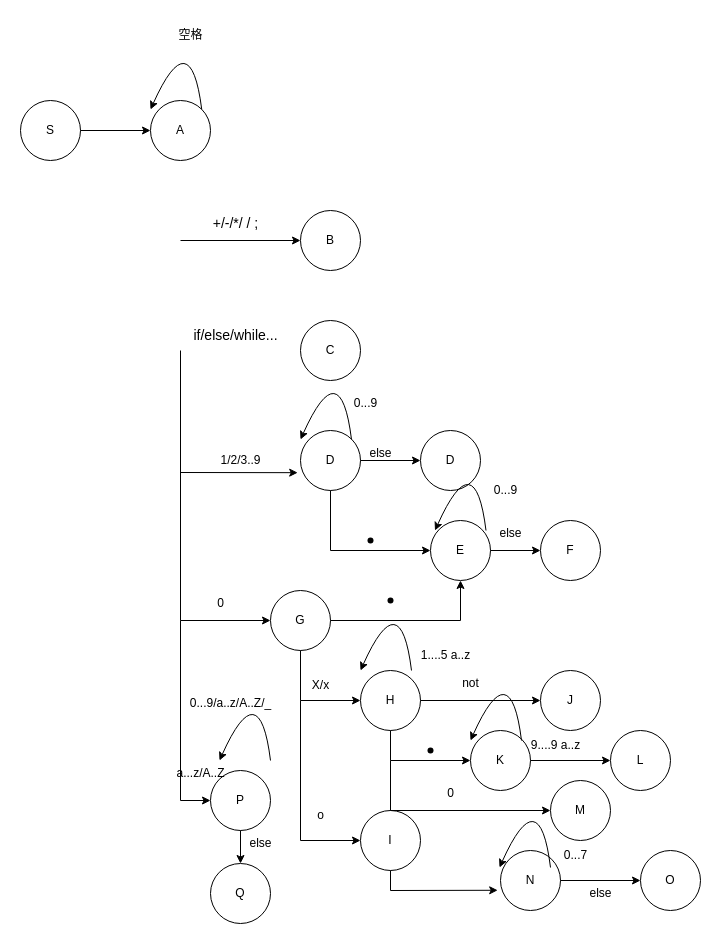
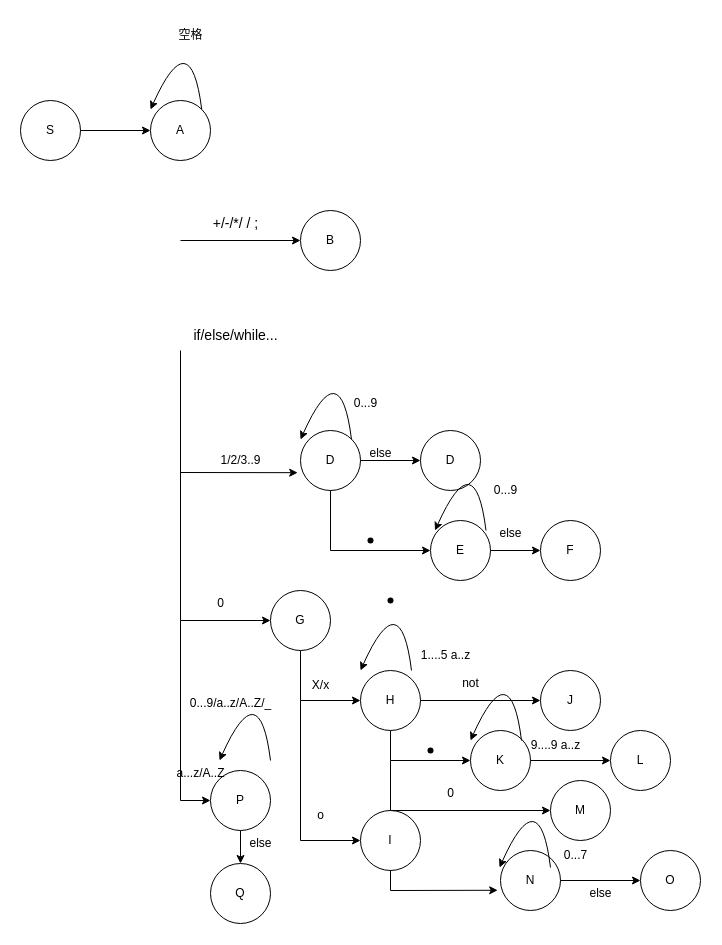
  <mxCell id="0" />
  <mxCell id="1" parent="0" />
  <mxCell id="2" value="S" style="ellipse;whiteSpace=wrap;html=1;aspect=fixed;" vertex="1" parent="1"><mxGeometry x="20" y="100" width="60" height="60" as="geometry" /></mxCell>
  <mxCell id="3" value="A" style="ellipse;whiteSpace=wrap;html=1;aspect=fixed;" vertex="1" parent="1"><mxGeometry x="150" y="100" width="60" height="60" as="geometry" /></mxCell>
- <mxCell id="4" value="C" style="ellipse;whiteSpace=wrap;html=1;aspect=fixed;" vertex="1" parent="1"><mxGeometry x="300" y="320" width="60" height="60" as="geometry" /></mxCell>
  <mxCell id="5" value="B" style="ellipse;whiteSpace=wrap;html=1;aspect=fixed;" vertex="1" parent="1"><mxGeometry x="300" y="210" width="60" height="60" as="geometry" /></mxCell>
  <mxCell id="6" value="" style="endArrow=classic;html=1;rounded=0;exitX=1;exitY=0.5;exitDx=0;exitDy=0;entryX=0;entryY=0.5;entryDx=0;entryDy=0;" edge="1" parent="1" source="2" target="3"><mxGeometry width="50" height="50" relative="1" as="geometry"><mxPoint x="290" y="170" as="sourcePoint" /><mxPoint x="120" y="130" as="targetPoint" /></mxGeometry></mxCell>
  <mxCell id="7" value="" style="curved=1;endArrow=classic;html=1;rounded=0;exitX=1;exitY=0;exitDx=0;exitDy=0;" edge="1" parent="1" source="3"><mxGeometry width="50" height="50" relative="1" as="geometry"><mxPoint x="180" y="40" as="sourcePoint" /><mxPoint x="150" y="109" as="targetPoint" /><Array as="points"><mxPoint x="190" y="20" /></Array></mxGeometry></mxCell>
  <mxCell id="8" value="空格" style="text;html=1;align=center;verticalAlign=middle;resizable=0;points=[];autosize=1;strokeColor=none;fillColor=none;" vertex="1" parent="1"><mxGeometry x="165" y="20" width="50" height="30" as="geometry" /></mxCell>
  <mxCell id="9" value="" style="endArrow=classic;html=1;rounded=0;" edge="1" parent="1" target="5"><mxGeometry width="50" height="50" relative="1" as="geometry"><mxPoint x="180" y="240" as="sourcePoint" /><mxPoint x="340" y="120" as="targetPoint" /></mxGeometry></mxCell>
  <mxCell id="10" value="&lt;font style=&quot;font-size: 14px;&quot;&gt;if/else/while...&lt;/font&gt;" style="text;html=1;align=center;verticalAlign=middle;resizable=0;points=[];autosize=1;strokeColor=none;fillColor=none;" vertex="1" parent="1"><mxGeometry x="180" y="320" width="110" height="30" as="geometry" /></mxCell>
  <mxCell id="11" value="&lt;font style=&quot;font-size: 14px;&quot;&gt;+/-/*/ / ;&lt;/font&gt;" style="text;html=1;align=center;verticalAlign=middle;resizable=0;points=[];autosize=1;strokeColor=none;fillColor=none;" vertex="1" parent="1"><mxGeometry x="200" y="208" width="70" height="30" as="geometry" /></mxCell>
  <mxCell id="12" value="D" style="ellipse;whiteSpace=wrap;html=1;aspect=fixed;" vertex="1" parent="1"><mxGeometry x="300" y="430" width="60" height="60" as="geometry" /></mxCell>
  <mxCell id="13" value="" style="endArrow=classic;html=1;rounded=0;exitX=0;exitY=1;exitDx=0;exitDy=0;exitPerimeter=0;entryX=-0.047;entryY=0.703;entryDx=0;entryDy=0;entryPerimeter=0;" edge="1" parent="1" source="10" target="12"><mxGeometry width="50" height="50" relative="1" as="geometry"><mxPoint x="290" y="370" as="sourcePoint" /><mxPoint x="178" y="520" as="targetPoint" /><Array as="points"><mxPoint x="180" y="472" /></Array></mxGeometry></mxCell>
  <mxCell id="14" value="1/2/3..9" style="text;html=1;align=center;verticalAlign=middle;resizable=0;points=[];autosize=1;strokeColor=none;fillColor=none;" vertex="1" parent="1"><mxGeometry x="210" y="445" width="60" height="30" as="geometry" /></mxCell>
  <mxCell id="15" value="" style="curved=1;endArrow=classic;html=1;rounded=0;exitX=1;exitY=0;exitDx=0;exitDy=0;" edge="1" parent="1"><mxGeometry width="50" height="50" relative="1" as="geometry"><mxPoint x="351" y="439" as="sourcePoint" /><mxPoint x="300" y="439" as="targetPoint" /><Array as="points"><mxPoint x="340" y="350" /></Array></mxGeometry></mxCell>
  <mxCell id="16" value="0...9" style="text;html=1;align=center;verticalAlign=middle;resizable=0;points=[];autosize=1;strokeColor=none;fillColor=none;" vertex="1" parent="1"><mxGeometry x="340" y="388" width="50" height="30" as="geometry" /></mxCell>
  <mxCell id="17" value="D" style="ellipse;whiteSpace=wrap;html=1;aspect=fixed;" vertex="1" parent="1"><mxGeometry x="420" y="430" width="60" height="60" as="geometry" /></mxCell>
  <mxCell id="18" value="" style="endArrow=classic;html=1;rounded=0;entryX=0;entryY=0.5;entryDx=0;entryDy=0;exitX=1;exitY=0.5;exitDx=0;exitDy=0;" edge="1" parent="1" source="12" target="17"><mxGeometry width="50" height="50" relative="1" as="geometry"><mxPoint x="290" y="340" as="sourcePoint" /><mxPoint x="340" y="290" as="targetPoint" /></mxGeometry></mxCell>
  <mxCell id="19" value="E" style="ellipse;whiteSpace=wrap;html=1;aspect=fixed;" vertex="1" parent="1"><mxGeometry x="430" y="520" width="60" height="60" as="geometry" /></mxCell>
  <mxCell id="20" value="" style="endArrow=classic;html=1;rounded=0;entryX=0;entryY=0.5;entryDx=0;entryDy=0;exitX=0.5;exitY=1;exitDx=0;exitDy=0;" edge="1" parent="1" source="12" target="19"><mxGeometry width="50" height="50" relative="1" as="geometry"><mxPoint x="335" y="520" as="sourcePoint" /><mxPoint x="395" y="520" as="targetPoint" /><Array as="points"><mxPoint x="330" y="550" /></Array></mxGeometry></mxCell>
  <mxCell id="21" value="" style="shape=waypoint;sketch=0;size=6;pointerEvents=1;points=[];fillColor=none;resizable=0;rotatable=0;perimeter=centerPerimeter;snapToPoint=1;" vertex="1" parent="1"><mxGeometry x="360" y="530" width="20" height="20" as="geometry" /></mxCell>
  <mxCell id="22" value="" style="curved=1;endArrow=classic;html=1;rounded=0;exitX=1;exitY=0;exitDx=0;exitDy=0;" edge="1" parent="1"><mxGeometry width="50" height="50" relative="1" as="geometry"><mxPoint x="485.5" y="530" as="sourcePoint" /><mxPoint x="434.5" y="530" as="targetPoint" /><Array as="points"><mxPoint x="474.5" y="441" /></Array></mxGeometry></mxCell>
  <mxCell id="23" value="0...9" style="text;html=1;align=center;verticalAlign=middle;resizable=0;points=[];autosize=1;strokeColor=none;fillColor=none;rotation=0;" vertex="1" parent="1"><mxGeometry x="480" y="475" width="50" height="30" as="geometry" /></mxCell>
  <mxCell id="24" value="" style="endArrow=classic;html=1;rounded=0;exitX=1;exitY=0.5;exitDx=0;exitDy=0;" edge="1" parent="1" source="19"><mxGeometry width="50" height="50" relative="1" as="geometry"><mxPoint x="290" y="340" as="sourcePoint" /><mxPoint x="540" y="550" as="targetPoint" /></mxGeometry></mxCell>
  <mxCell id="25" value="F" style="ellipse;whiteSpace=wrap;html=1;aspect=fixed;" vertex="1" parent="1"><mxGeometry x="540" y="520" width="60" height="60" as="geometry" /></mxCell>
  <mxCell id="26" value="G" style="ellipse;whiteSpace=wrap;html=1;aspect=fixed;" vertex="1" parent="1"><mxGeometry x="270" y="590" width="60" height="60" as="geometry" /></mxCell>
  <mxCell id="27" value="" style="endArrow=classic;html=1;rounded=0;entryX=0;entryY=0.5;entryDx=0;entryDy=0;" edge="1" parent="1" target="26"><mxGeometry width="50" height="50" relative="1" as="geometry"><mxPoint x="180" y="470" as="sourcePoint" /><mxPoint x="190" y="560" as="targetPoint" /><Array as="points"><mxPoint x="180" y="620" /></Array></mxGeometry></mxCell>
  <mxCell id="28" value="0" style="text;html=1;align=center;verticalAlign=middle;resizable=0;points=[];autosize=1;strokeColor=none;fillColor=none;" vertex="1" parent="1"><mxGeometry x="205" y="588" width="30" height="30" as="geometry" /></mxCell>
- <mxCell id="29" value="" style="endArrow=classic;html=1;rounded=0;exitX=1;exitY=0.5;exitDx=0;exitDy=0;entryX=0.5;entryY=1;entryDx=0;entryDy=0;" edge="1" parent="1" source="26" target="19"><mxGeometry width="50" height="50" relative="1" as="geometry"><mxPoint x="390" y="680" as="sourcePoint" /><mxPoint x="440" y="630" as="targetPoint" /><Array as="points"><mxPoint x="460" y="620" /></Array></mxGeometry></mxCell>
  <mxCell id="30" value="" style="shape=waypoint;sketch=0;size=6;pointerEvents=1;points=[];fillColor=none;resizable=0;rotatable=0;perimeter=centerPerimeter;snapToPoint=1;" vertex="1" parent="1"><mxGeometry x="380" y="590" width="20" height="20" as="geometry" /></mxCell>
  <mxCell id="31" value="I" style="ellipse;whiteSpace=wrap;html=1;aspect=fixed;" vertex="1" parent="1"><mxGeometry x="360" y="810" width="60" height="60" as="geometry" /></mxCell>
  <mxCell id="32" value="H" style="ellipse;whiteSpace=wrap;html=1;aspect=fixed;" vertex="1" parent="1"><mxGeometry x="360" y="670" width="60" height="60" as="geometry" /></mxCell>
  <mxCell id="33" value="" style="endArrow=classic;html=1;rounded=0;exitX=0.5;exitY=1;exitDx=0;exitDy=0;entryX=0;entryY=0.5;entryDx=0;entryDy=0;" edge="1" parent="1" source="26" target="32"><mxGeometry width="50" height="50" relative="1" as="geometry"><mxPoint x="310" y="760" as="sourcePoint" /><mxPoint x="360" y="710" as="targetPoint" /><Array as="points"><mxPoint x="300" y="700" /></Array></mxGeometry></mxCell>
  <mxCell id="34" value="" style="endArrow=classic;html=1;rounded=0;entryX=0;entryY=0.5;entryDx=0;entryDy=0;" edge="1" parent="1" target="31"><mxGeometry width="50" height="50" relative="1" as="geometry"><mxPoint x="300" y="700" as="sourcePoint" /><mxPoint x="340" y="800" as="targetPoint" /><Array as="points"><mxPoint x="300" y="840" /></Array></mxGeometry></mxCell>
  <mxCell id="35" value="X/x" style="text;html=1;align=center;verticalAlign=middle;resizable=0;points=[];autosize=1;strokeColor=none;fillColor=none;" vertex="1" parent="1"><mxGeometry x="300" y="670" width="40" height="30" as="geometry" /></mxCell>
  <mxCell id="36" value="o" style="text;html=1;align=center;verticalAlign=middle;resizable=0;points=[];autosize=1;strokeColor=none;fillColor=none;" vertex="1" parent="1"><mxGeometry x="305" y="800" width="30" height="30" as="geometry" /></mxCell>
  <mxCell id="37" value="else" style="text;html=1;align=center;verticalAlign=middle;resizable=0;points=[];autosize=1;strokeColor=none;fillColor=none;" vertex="1" parent="1"><mxGeometry x="355" y="438" width="50" height="30" as="geometry" /></mxCell>
  <mxCell id="38" value="else" style="text;html=1;align=center;verticalAlign=middle;resizable=0;points=[];autosize=1;strokeColor=none;fillColor=none;" vertex="1" parent="1"><mxGeometry x="485" y="518" width="50" height="30" as="geometry" /></mxCell>
  <mxCell id="39" value="" style="curved=1;endArrow=classic;html=1;rounded=0;exitX=1;exitY=0;exitDx=0;exitDy=0;" edge="1" parent="1"><mxGeometry width="50" height="50" relative="1" as="geometry"><mxPoint x="411" y="670" as="sourcePoint" /><mxPoint x="360" y="670" as="targetPoint" /><Array as="points"><mxPoint x="400" y="581" /></Array></mxGeometry></mxCell>
  <mxCell id="40" value="1....5 a..z" style="text;html=1;align=center;verticalAlign=middle;resizable=0;points=[];autosize=1;strokeColor=none;fillColor=none;" vertex="1" parent="1"><mxGeometry x="410" y="640" width="70" height="30" as="geometry" /></mxCell>
  <mxCell id="41" value="J" style="ellipse;whiteSpace=wrap;html=1;aspect=fixed;" vertex="1" parent="1"><mxGeometry x="540" y="670" width="60" height="60" as="geometry" /></mxCell>
  <mxCell id="42" value="" style="endArrow=classic;html=1;rounded=0;entryX=0;entryY=0.5;entryDx=0;entryDy=0;exitX=1;exitY=0.5;exitDx=0;exitDy=0;" edge="1" parent="1" source="32" target="41"><mxGeometry width="50" height="50" relative="1" as="geometry"><mxPoint x="480" y="750" as="sourcePoint" /><mxPoint x="530" y="700" as="targetPoint" /></mxGeometry></mxCell>
  <mxCell id="43" value="not" style="text;html=1;align=center;verticalAlign=middle;resizable=0;points=[];autosize=1;strokeColor=none;fillColor=none;" vertex="1" parent="1"><mxGeometry x="450" y="668" width="40" height="30" as="geometry" /></mxCell>
  <mxCell id="44" value="K" style="ellipse;whiteSpace=wrap;html=1;aspect=fixed;" vertex="1" parent="1"><mxGeometry x="470" y="730" width="60" height="60" as="geometry" /></mxCell>
  <mxCell id="45" value="" style="endArrow=classic;html=1;rounded=0;entryX=0;entryY=0.5;entryDx=0;entryDy=0;exitX=0.5;exitY=1;exitDx=0;exitDy=0;" edge="1" parent="1" source="32" target="44"><mxGeometry width="50" height="50" relative="1" as="geometry"><mxPoint x="390" y="810" as="sourcePoint" /><mxPoint x="440" y="760" as="targetPoint" /><Array as="points"><mxPoint x="390" y="760" /></Array></mxGeometry></mxCell>
  <mxCell id="46" value="" style="shape=waypoint;sketch=0;size=6;pointerEvents=1;points=[];fillColor=none;resizable=0;rotatable=0;perimeter=centerPerimeter;snapToPoint=1;" vertex="1" parent="1"><mxGeometry x="420" y="740" width="20" height="20" as="geometry" /></mxCell>
  <mxCell id="47" value="" style="curved=1;endArrow=classic;html=1;rounded=0;exitX=1;exitY=0;exitDx=0;exitDy=0;" edge="1" parent="1"><mxGeometry width="50" height="50" relative="1" as="geometry"><mxPoint x="521" y="740" as="sourcePoint" /><mxPoint x="470" y="740" as="targetPoint" /><Array as="points"><mxPoint x="510" y="651" /></Array></mxGeometry></mxCell>
  <mxCell id="48" value="9....9 a..z" style="text;html=1;align=center;verticalAlign=middle;resizable=0;points=[];autosize=1;strokeColor=none;fillColor=none;" vertex="1" parent="1"><mxGeometry x="520" y="730" width="70" height="30" as="geometry" /></mxCell>
  <mxCell id="49" value="L" style="ellipse;whiteSpace=wrap;html=1;aspect=fixed;" vertex="1" parent="1"><mxGeometry x="610" y="730" width="60" height="60" as="geometry" /></mxCell>
  <mxCell id="50" value="" style="endArrow=classic;html=1;rounded=0;entryX=0;entryY=0.5;entryDx=0;entryDy=0;exitX=1;exitY=0.5;exitDx=0;exitDy=0;" edge="1" parent="1" source="44" target="49"><mxGeometry width="50" height="50" relative="1" as="geometry"><mxPoint x="530" y="830" as="sourcePoint" /><mxPoint x="580" y="780" as="targetPoint" /></mxGeometry></mxCell>
  <mxCell id="51" value="M" style="ellipse;whiteSpace=wrap;html=1;aspect=fixed;" vertex="1" parent="1"><mxGeometry x="550" y="780" width="60" height="60" as="geometry" /></mxCell>
  <mxCell id="52" value="" style="endArrow=classic;html=1;rounded=0;entryX=0;entryY=0.5;entryDx=0;entryDy=0;" edge="1" parent="1" target="51"><mxGeometry width="50" height="50" relative="1" as="geometry"><mxPoint x="390" y="760" as="sourcePoint" /><mxPoint x="530" y="820" as="targetPoint" /><Array as="points"><mxPoint x="390" y="810" /></Array></mxGeometry></mxCell>
  <mxCell id="53" value="0" style="text;html=1;align=center;verticalAlign=middle;resizable=0;points=[];autosize=1;strokeColor=none;fillColor=none;" vertex="1" parent="1"><mxGeometry x="435" y="778" width="30" height="30" as="geometry" /></mxCell>
  <mxCell id="54" value="N" style="ellipse;whiteSpace=wrap;html=1;aspect=fixed;" vertex="1" parent="1"><mxGeometry x="500" y="850" width="60" height="60" as="geometry" /></mxCell>
  <mxCell id="55" value="" style="endArrow=classic;html=1;rounded=0;entryX=-0.047;entryY=0.663;entryDx=0;entryDy=0;entryPerimeter=0;exitX=0.5;exitY=1;exitDx=0;exitDy=0;" edge="1" parent="1" source="31" target="54"><mxGeometry width="50" height="50" relative="1" as="geometry"><mxPoint x="430" y="950" as="sourcePoint" /><mxPoint x="480" y="900" as="targetPoint" /><Array as="points"><mxPoint x="390" y="890" /></Array></mxGeometry></mxCell>
  <mxCell id="56" value="" style="curved=1;endArrow=classic;html=1;rounded=0;exitX=1;exitY=0;exitDx=0;exitDy=0;" edge="1" parent="1"><mxGeometry width="50" height="50" relative="1" as="geometry"><mxPoint x="550" y="867" as="sourcePoint" /><mxPoint x="499" y="867" as="targetPoint" /><Array as="points"><mxPoint x="539" y="778" /></Array></mxGeometry></mxCell>
  <mxCell id="57" value="0...7" style="text;html=1;align=center;verticalAlign=middle;resizable=0;points=[];autosize=1;strokeColor=none;fillColor=none;" vertex="1" parent="1"><mxGeometry x="550" y="840" width="50" height="30" as="geometry" /></mxCell>
  <mxCell id="58" value="O" style="ellipse;whiteSpace=wrap;html=1;aspect=fixed;" vertex="1" parent="1"><mxGeometry x="640" y="850" width="60" height="60" as="geometry" /></mxCell>
  <mxCell id="59" value="" style="endArrow=classic;html=1;rounded=0;exitX=1;exitY=0.5;exitDx=0;exitDy=0;" edge="1" parent="1" source="54"><mxGeometry width="50" height="50" relative="1" as="geometry"><mxPoint x="590" y="930" as="sourcePoint" /><mxPoint x="640" y="880" as="targetPoint" /></mxGeometry></mxCell>
  <mxCell id="60" value="else" style="text;html=1;align=center;verticalAlign=middle;resizable=0;points=[];autosize=1;strokeColor=none;fillColor=none;" vertex="1" parent="1"><mxGeometry x="575" y="878" width="50" height="30" as="geometry" /></mxCell>
  <mxCell id="61" value="P" style="ellipse;whiteSpace=wrap;html=1;aspect=fixed;" vertex="1" parent="1"><mxGeometry x="210" y="770" width="60" height="60" as="geometry" /></mxCell>
  <mxCell id="62" value="Q" style="ellipse;whiteSpace=wrap;html=1;aspect=fixed;" vertex="1" parent="1"><mxGeometry x="210" y="863" width="60" height="60" as="geometry" /></mxCell>
  <mxCell id="63" value="" style="endArrow=classic;html=1;rounded=0;entryX=0;entryY=0.5;entryDx=0;entryDy=0;" edge="1" parent="1" target="61"><mxGeometry width="50" height="50" relative="1" as="geometry"><mxPoint x="180" y="620" as="sourcePoint" /><mxPoint x="340" y="690" as="targetPoint" /><Array as="points"><mxPoint x="180" y="800" /></Array></mxGeometry></mxCell>
  <mxCell id="64" value="" style="endArrow=classic;html=1;rounded=0;entryX=0.5;entryY=0;entryDx=0;entryDy=0;exitX=0.5;exitY=1;exitDx=0;exitDy=0;" edge="1" parent="1" source="61" target="62"><mxGeometry width="50" height="50" relative="1" as="geometry"><mxPoint x="290" y="740" as="sourcePoint" /><mxPoint x="340" y="690" as="targetPoint" /></mxGeometry></mxCell>
  <mxCell id="65" value="else" style="text;html=1;align=center;verticalAlign=middle;resizable=0;points=[];autosize=1;strokeColor=none;fillColor=none;" vertex="1" parent="1"><mxGeometry x="235" y="828" width="50" height="30" as="geometry" /></mxCell>
  <mxCell id="66" value="a...z/A..Z" style="text;html=1;align=center;verticalAlign=middle;resizable=0;points=[];autosize=1;strokeColor=none;fillColor=none;" vertex="1" parent="1"><mxGeometry x="165" y="758" width="70" height="30" as="geometry" /></mxCell>
  <mxCell id="67" value="" style="curved=1;endArrow=classic;html=1;rounded=0;exitX=1;exitY=0;exitDx=0;exitDy=0;" edge="1" parent="1"><mxGeometry width="50" height="50" relative="1" as="geometry"><mxPoint x="270" y="760" as="sourcePoint" /><mxPoint x="219" y="760" as="targetPoint" /><Array as="points"><mxPoint x="259" y="671" /></Array></mxGeometry></mxCell>
  <mxCell id="68" value="0...9/a..z/A..Z/_" style="text;html=1;align=center;verticalAlign=middle;resizable=0;points=[];autosize=1;strokeColor=none;fillColor=none;" vertex="1" parent="1"><mxGeometry x="180" y="688" width="100" height="30" as="geometry" /></mxCell>
